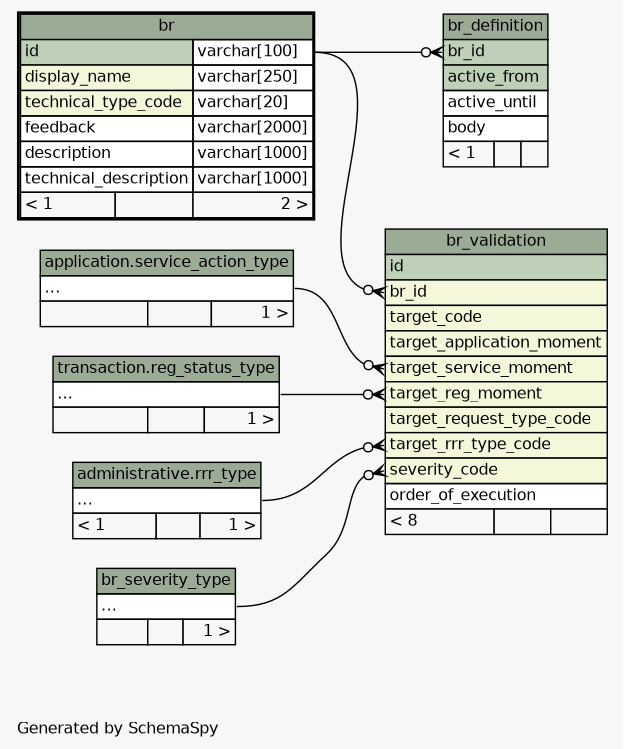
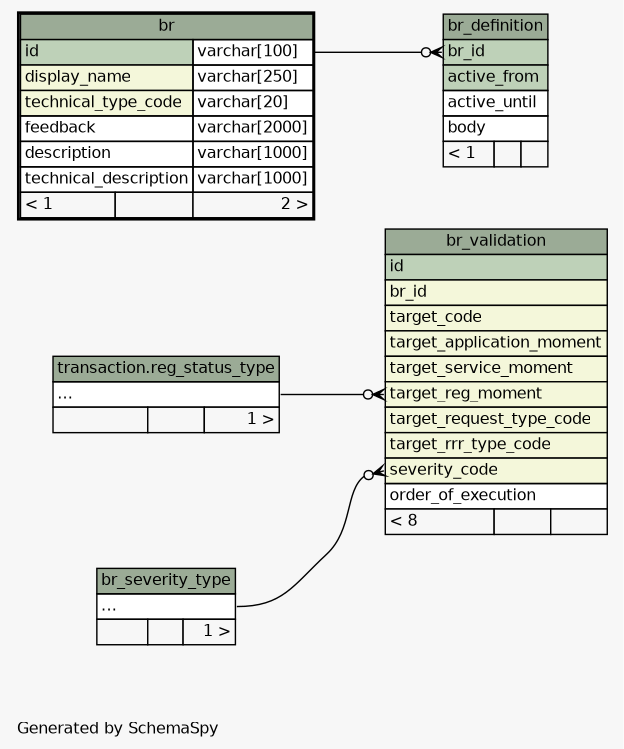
  digraph {
    bgcolor="#f7f7f7"
    fontname=Helvetica
    fontsize=11
    label="\nGenerated by SchemaSpy"
    labeljust=l
    nodesep=0.18
    rankdir=RL
    ranksep=0.46
    node [fontname=Helvetica fontsize=11 shape=plaintext]
    edge [arrowhead=none arrowsize=0.8 arrowtail=crowodot dir=back headport="elipses:e" tailport="br_id:w"]
    n1 [label=<     <TABLE BORDER="2" CELLBORDER="1" CELLSPACING="0" BGCOLOR="#ffffff">       <TR><TD COLSPAN="3" BGCOLOR="#9bab96" ALIGN="CENTER">br</TD></TR>       <TR><TD PORT="id" COLSPAN="2" BGCOLOR="#bed1b8" ALIGN="LEFT">id</TD><TD PORT="id.type" ALIGN="LEFT">varchar[100]</TD></TR>       <TR><TD PORT="display_name" COLSPAN="2" BGCOLOR="#f4f7da" ALIGN="LEFT">display_name</TD><TD PORT="display_name.type" ALIGN="LEFT">varchar[250]</TD></TR>       <TR><TD PORT="technical_type_code" COLSPAN="2" BGCOLOR="#f4f7da" ALIGN="LEFT">technical_type_code</TD><TD PORT="technical_type_code.type" ALIGN="LEFT">varchar[20]</TD></TR>       <TR><TD PORT="feedback" COLSPAN="2" ALIGN="LEFT">feedback</TD><TD PORT="feedback.type" ALIGN="LEFT">varchar[2000]</TD></TR>       <TR><TD PORT="description" COLSPAN="2" ALIGN="LEFT">description</TD><TD PORT="description.type" ALIGN="LEFT">varchar[1000]</TD></TR>       <TR><TD PORT="technical_description" COLSPAN="2" ALIGN="LEFT">technical_description</TD><TD PORT="technical_description.type" ALIGN="LEFT">varchar[1000]</TD></TR>       <TR><TD ALIGN="LEFT" BGCOLOR="#f7f7f7">&lt; 1</TD><TD ALIGN="RIGHT" BGCOLOR="#f7f7f7">  </TD><TD ALIGN="RIGHT" BGCOLOR="#f7f7f7">2 &gt;</TD></TR>     </TABLE>>]
    n2 [label=<     <TABLE BORDER="0" CELLBORDER="1" CELLSPACING="0" BGCOLOR="#ffffff">       <TR><TD COLSPAN="3" BGCOLOR="#9bab96" ALIGN="CENTER">br_definition</TD></TR>       <TR><TD PORT="br_id" COLSPAN="3" BGCOLOR="#bed1b8" ALIGN="LEFT">br_id</TD></TR>       <TR><TD PORT="active_from" COLSPAN="3" BGCOLOR="#bed1b8" ALIGN="LEFT">active_from</TD></TR>       <TR><TD PORT="active_until" COLSPAN="3" ALIGN="LEFT">active_until</TD></TR>       <TR><TD PORT="body" COLSPAN="3" ALIGN="LEFT">body</TD></TR>       <TR><TD ALIGN="LEFT" BGCOLOR="#f7f7f7">&lt; 1</TD><TD ALIGN="RIGHT" BGCOLOR="#f7f7f7">  </TD><TD ALIGN="RIGHT" BGCOLOR="#f7f7f7">  </TD></TR>     </TABLE>>]
    n3 [label=<     <TABLE BORDER="0" CELLBORDER="1" CELLSPACING="0" BGCOLOR="#ffffff">       <TR><TD COLSPAN="3" BGCOLOR="#9bab96" ALIGN="CENTER">br_validation</TD></TR>       <TR><TD PORT="id" COLSPAN="3" BGCOLOR="#bed1b8" ALIGN="LEFT">id</TD></TR>       <TR><TD PORT="br_id" COLSPAN="3" BGCOLOR="#f4f7da" ALIGN="LEFT">br_id</TD></TR>       <TR><TD PORT="target_code" COLSPAN="3" BGCOLOR="#f4f7da" ALIGN="LEFT">target_code</TD></TR>       <TR><TD PORT="target_application_moment" COLSPAN="3" BGCOLOR="#f4f7da" ALIGN="LEFT">target_application_moment</TD></TR>       <TR><TD PORT="target_service_moment" COLSPAN="3" BGCOLOR="#f4f7da" ALIGN="LEFT">target_service_moment</TD></TR>       <TR><TD PORT="target_reg_moment" COLSPAN="3" BGCOLOR="#f4f7da" ALIGN="LEFT">target_reg_moment</TD></TR>       <TR><TD PORT="target_request_type_code" COLSPAN="3" BGCOLOR="#f4f7da" ALIGN="LEFT">target_request_type_code</TD></TR>       <TR><TD PORT="target_rrr_type_code" COLSPAN="3" BGCOLOR="#f4f7da" ALIGN="LEFT">target_rrr_type_code</TD></TR>       <TR><TD PORT="severity_code" COLSPAN="3" BGCOLOR="#f4f7da" ALIGN="LEFT">severity_code</TD></TR>       <TR><TD PORT="order_of_execution" COLSPAN="3" ALIGN="LEFT">order_of_execution</TD></TR>       <TR><TD ALIGN="LEFT" BGCOLOR="#f7f7f7">&lt; 8</TD><TD ALIGN="RIGHT" BGCOLOR="#f7f7f7">  </TD><TD ALIGN="RIGHT" BGCOLOR="#f7f7f7">  </TD></TR>     </TABLE>>]
    n4 [label=<     <TABLE BORDER="0" CELLBORDER="1" CELLSPACING="0" BGCOLOR="#ffffff">       <TR><TD COLSPAN="3" BGCOLOR="#9bab96" ALIGN="CENTER">br_severity_type</TD></TR>       <TR><TD PORT="elipses" COLSPAN="3" ALIGN="LEFT">...</TD></TR>       <TR><TD ALIGN="LEFT" BGCOLOR="#f7f7f7">  </TD><TD ALIGN="RIGHT" BGCOLOR="#f7f7f7">  </TD><TD ALIGN="RIGHT" BGCOLOR="#f7f7f7">1 &gt;</TD></TR>     </TABLE>>]
    n5 [label=<     <TABLE BORDER="0" CELLBORDER="1" CELLSPACING="0" BGCOLOR="#ffffff">       <TR><TD COLSPAN="3" BGCOLOR="#9bab96" ALIGN="CENTER">transaction.reg_status_type</TD></TR>       <TR><TD PORT="elipses" COLSPAN="3" ALIGN="LEFT">...</TD></TR>       <TR><TD ALIGN="LEFT" BGCOLOR="#f7f7f7">  </TD><TD ALIGN="RIGHT" BGCOLOR="#f7f7f7">  </TD><TD ALIGN="RIGHT" BGCOLOR="#f7f7f7">1 &gt;</TD></TR>     </TABLE>>]
-   n6 [label=<     <TABLE BORDER="0" CELLBORDER="1" CELLSPACING="0" BGCOLOR="#ffffff">       <TR><TD COLSPAN="3" BGCOLOR="#9bab96" ALIGN="CENTER">administrative.rrr_type</TD></TR>       <TR><TD PORT="elipses" COLSPAN="3" ALIGN="LEFT">...</TD></TR>       <TR><TD ALIGN="LEFT" BGCOLOR="#f7f7f7">&lt; 1</TD><TD ALIGN="RIGHT" BGCOLOR="#f7f7f7">  </TD><TD ALIGN="RIGHT" BGCOLOR="#f7f7f7">1 &gt;</TD></TR>     </TABLE>>]
-   n7 [label=<     <TABLE BORDER="0" CELLBORDER="1" CELLSPACING="0" BGCOLOR="#ffffff">       <TR><TD COLSPAN="3" BGCOLOR="#9bab96" ALIGN="CENTER">application.service_action_type</TD></TR>       <TR><TD PORT="elipses" COLSPAN="3" ALIGN="LEFT">...</TD></TR>       <TR><TD ALIGN="LEFT" BGCOLOR="#f7f7f7">  </TD><TD ALIGN="RIGHT" BGCOLOR="#f7f7f7">  </TD><TD ALIGN="RIGHT" BGCOLOR="#f7f7f7">1 &gt;</TD></TR>     </TABLE>>]
    n2 -> n1 [headport="id.type:e"]
-   n3 -> n1 [headport="id.type:e"]
    n3 -> n4 [tailport="severity_code:w"]
    n3 -> n5 [tailport="target_reg_moment:w"]
-   n3 -> n6 [tailport="target_rrr_type_code:w"]
-   n3 -> n7 [tailport="target_service_moment:w"]
  }
